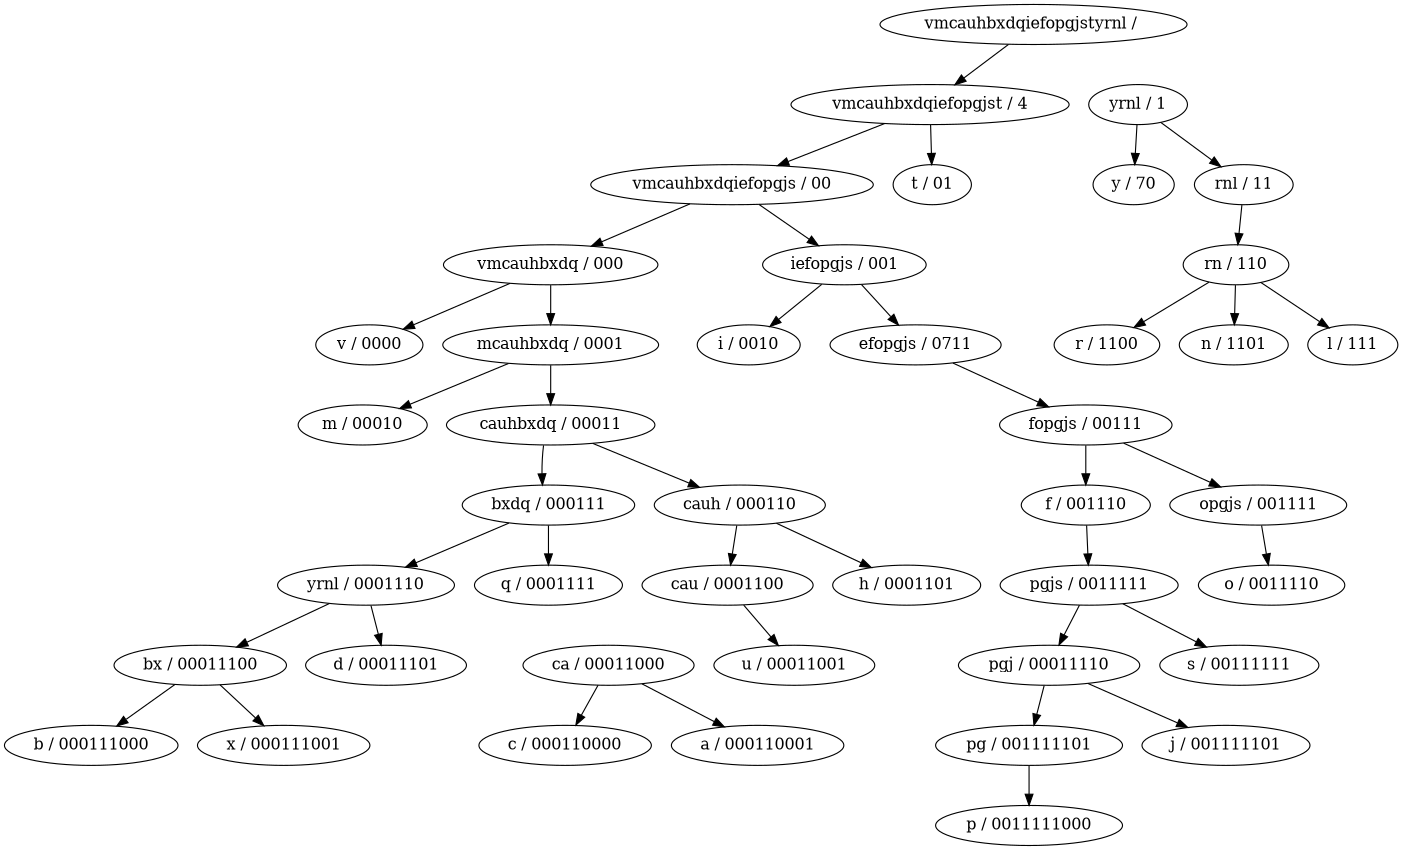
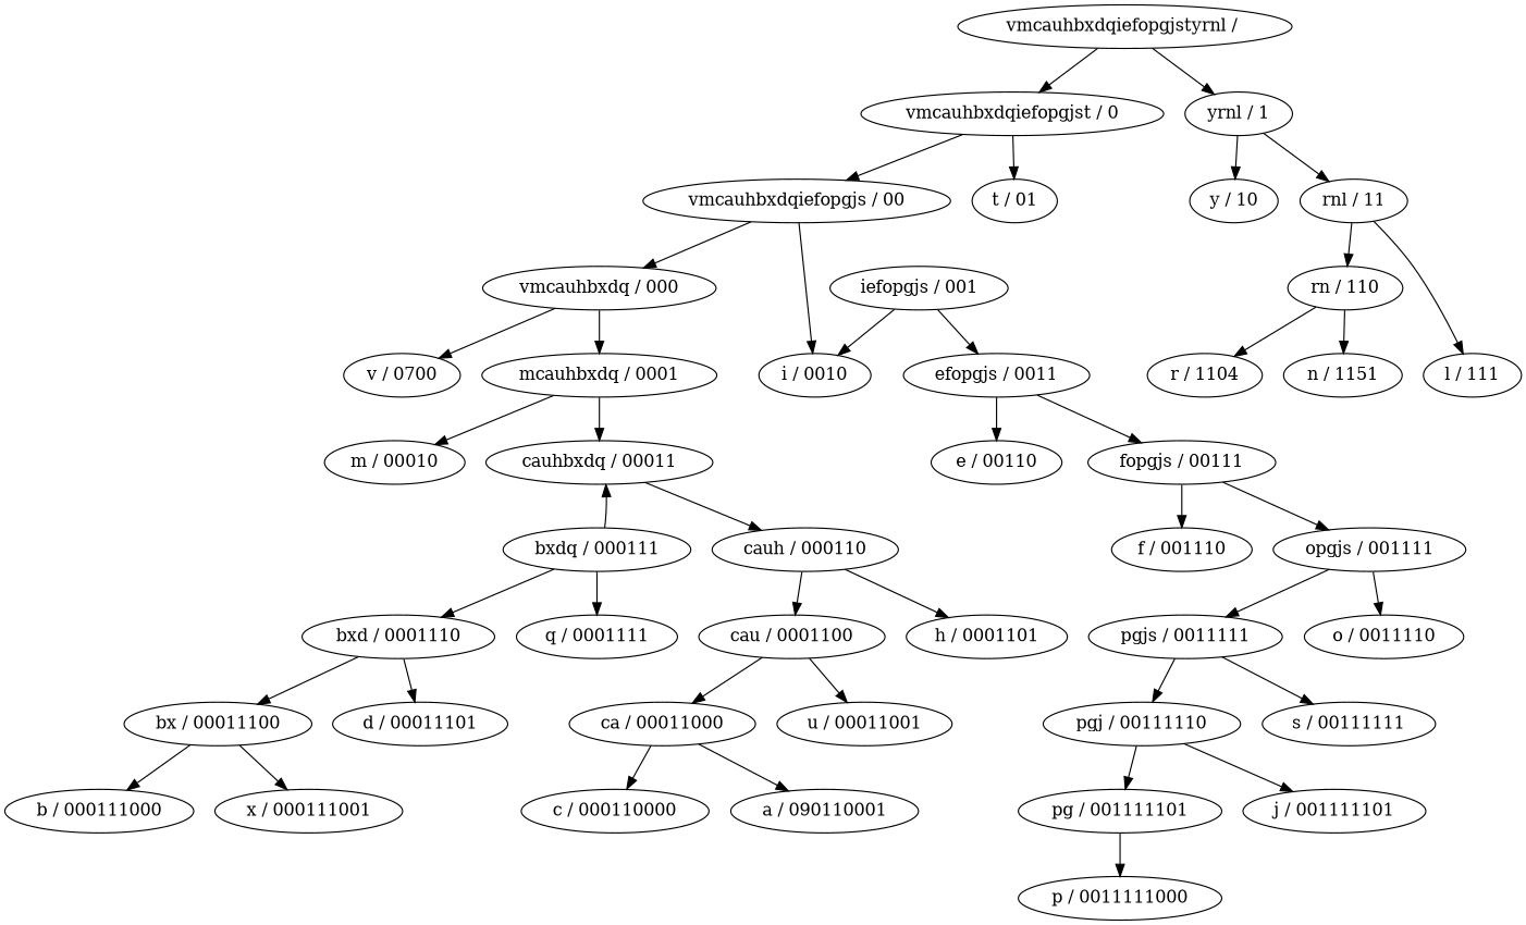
  digraph {
-   n1 [label="v / 0000"]
+   n1 [label="v / 0700"]
    n2 [label="m / 00010"]
    n3 [label="c / 000110000"]
-   n4 [label="a / 000110001"]
+   n4 [label="a / 090110001"]
    n5 [label="ca / 00011000"]
    n6 [label="u / 00011001"]
    n7 [label="cau / 0001100"]
    n8 [label="h / 0001101"]
    n9 [label="cauh / 000110"]
    n10 [label="b / 000111000"]
    n11 [label="x / 000111001"]
    n12 [label="bx / 00011100"]
    n13 [label="d / 00011101"]
-   n14 [label="yrnl / 0001110"]
+   n14 [label="bxd / 0001110"]
    n15 [label="q / 0001111"]
    n16 [label="bxdq / 000111"]
    n17 [label="cauhbxdq / 00011"]
    n18 [label="mcauhbxdq / 0001"]
    n19 [label="vmcauhbxdq / 000"]
    n20 [label="i / 0010"]
+   n21 [label="e / 00110"]
    n22 [label="f / 001110"]
    n23 [label="o / 0011110"]
    n24 [label="p / 0011111000"]
    n25 [label="pg / 001111101"]
    n26 [label="j / 001111101"]
-   n27 [label="pgj / 00011110"]
+   n27 [label="pgj / 00111110"]
    n28 [label="s / 00111111"]
    n29 [label="pgjs / 0011111"]
    n30 [label="opgjs / 001111"]
    n31 [label="fopgjs / 00111"]
-   n32 [label="efopgjs / 0711"]
+   n32 [label="efopgjs / 0011"]
    n33 [label="iefopgjs / 001"]
    n34 [label="vmcauhbxdqiefopgjs / 00"]
    n35 [label="t / 01"]
-   n36 [label="vmcauhbxdqiefopgjst / 4"]
-   n37 [label="y / 70"]
-   n38 [label="r / 1100"]
-   n39 [label="n / 1101"]
+   n36 [label="vmcauhbxdqiefopgjst / 0"]
+   n37 [label="y / 10"]
+   n38 [label="r / 1104"]
+   n39 [label="n / 1151"]
    n40 [label="rn / 110"]
    n41 [label="l / 111"]
    n42 [label="rnl / 11"]
    n43 [label="yrnl / 1"]
    n44 [label="vmcauhbxdqiefopgjstyrnl / "]
    n5 -> n3
    n5 -> n4
+   n7 -> n5
    n7 -> n6
    n9 -> n7
    n9 -> n8
    n12 -> n10
    n12 -> n11
    n14 -> n12
    n14 -> n13
    n16 -> n14
    n16 -> n15
    n17 -> n9
-   n17 -> n16
+   n16 -> n17
    n18 -> n2
    n18 -> n17
    n19 -> n1
    n19 -> n18
    n25 -> n24
    n27 -> n25
    n27 -> n26
    n29 -> n27
    n29 -> n28
    n30 -> n23
-   n22 -> n29
+   n30 -> n29
    n31 -> n22
    n31 -> n30
+   n32 -> n21
    n32 -> n31
    n33 -> n20
    n33 -> n32
    n34 -> n19
-   n34 -> n33
+   n34 -> n20
    n36 -> n34
    n36 -> n35
    n40 -> n38
    n40 -> n39
    n42 -> n40
-   n40 -> n41
+   n42 -> n41
    n43 -> n37
    n43 -> n42
    n44 -> n36
+   n44 -> n43
  }
